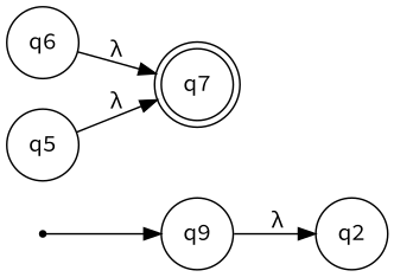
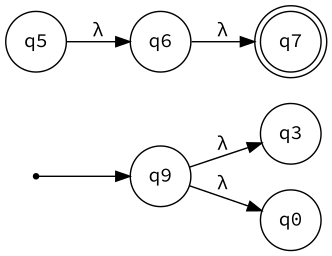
  digraph {
    fontname="Source Code Pro"
    rankdir=LR
    node [fontname="Source Code Pro" shape=circle]
    edge [fontname="Source Code Pro"]
    n1 [label=q9]
-   q3 [label=q2]
+   q3
+   q0
    __start_point__ [shape=point]
    q7 [shape=doublecircle]
    q6
    q5
    n1 -> q3 [label="λ"]
+   n1 -> q0 [label="λ"]
    __start_point__ -> n1
    q6 -> q7 [label="λ"]
-   q5 -> q7 [label="λ"]
+   q5 -> q6 [label="λ"]
  }
